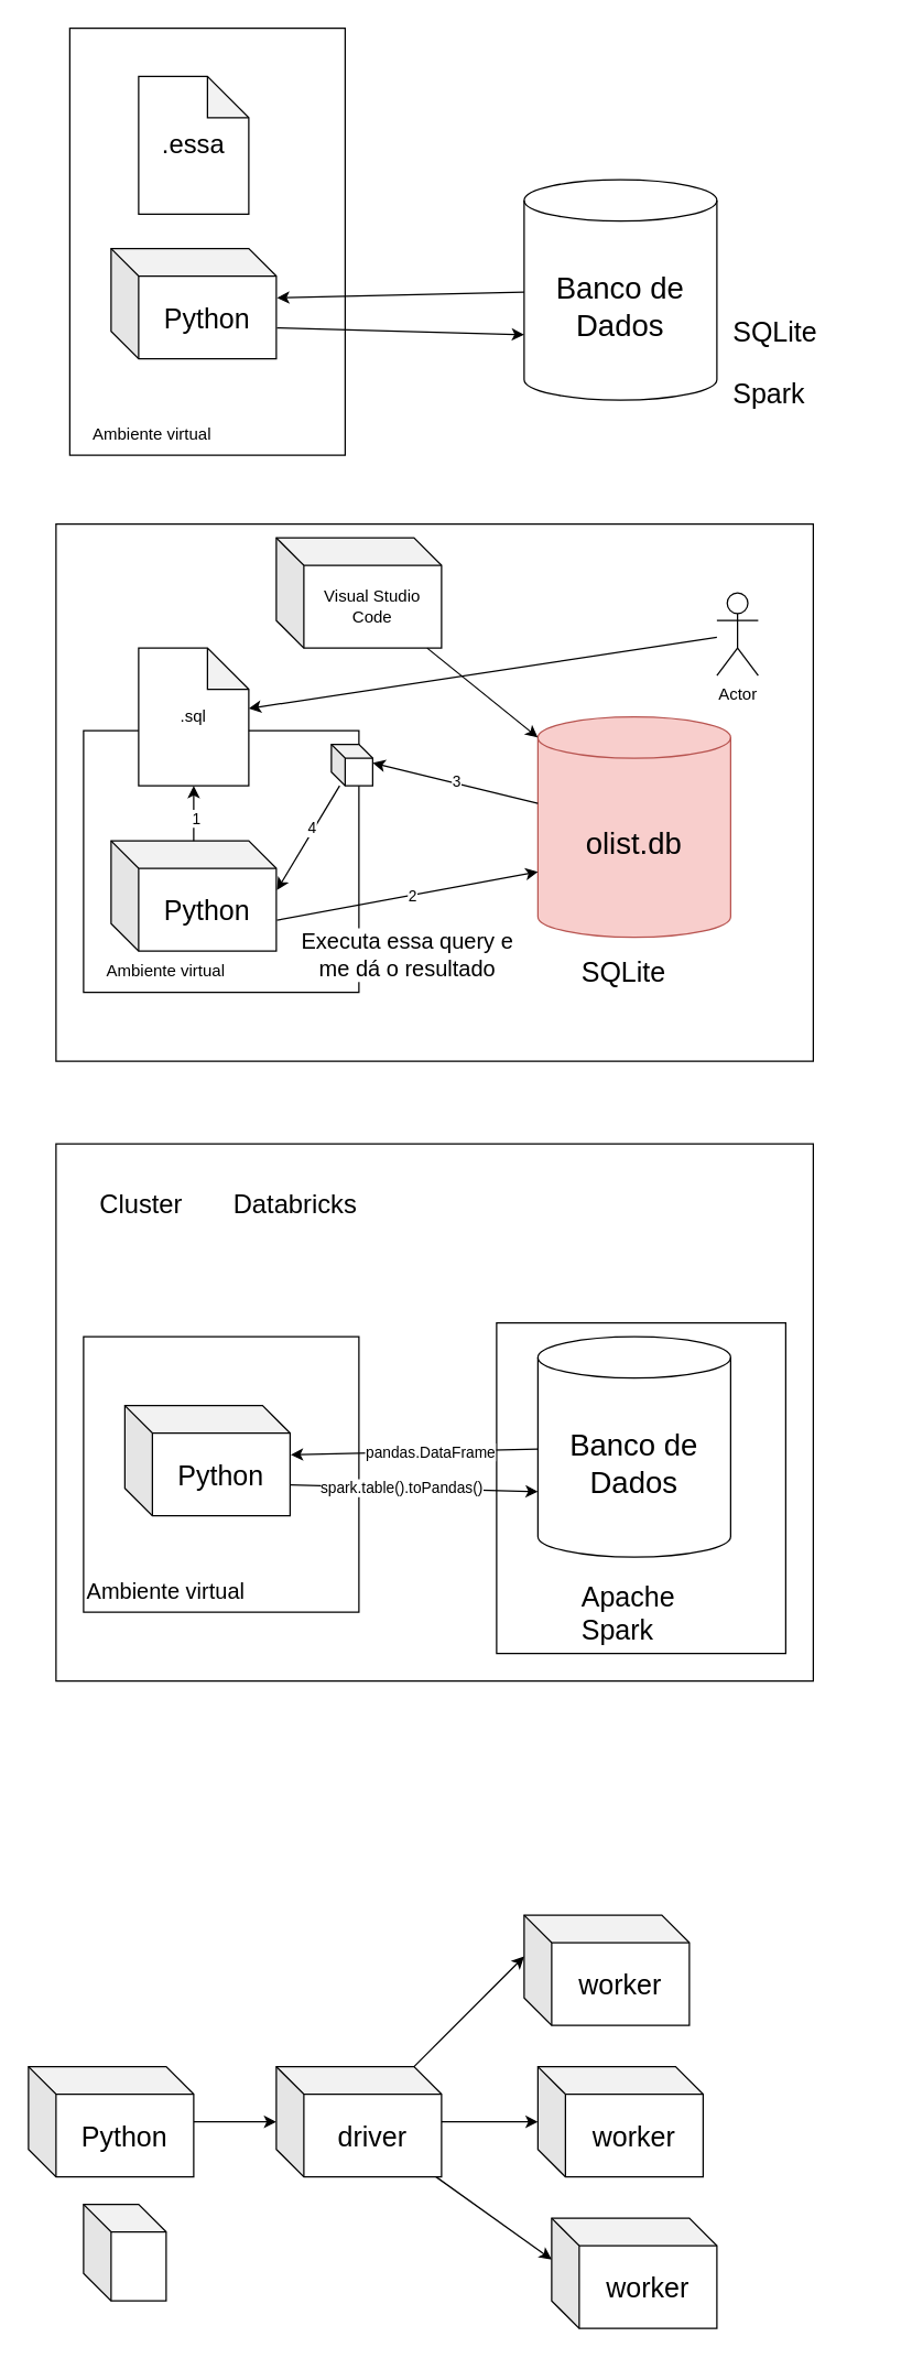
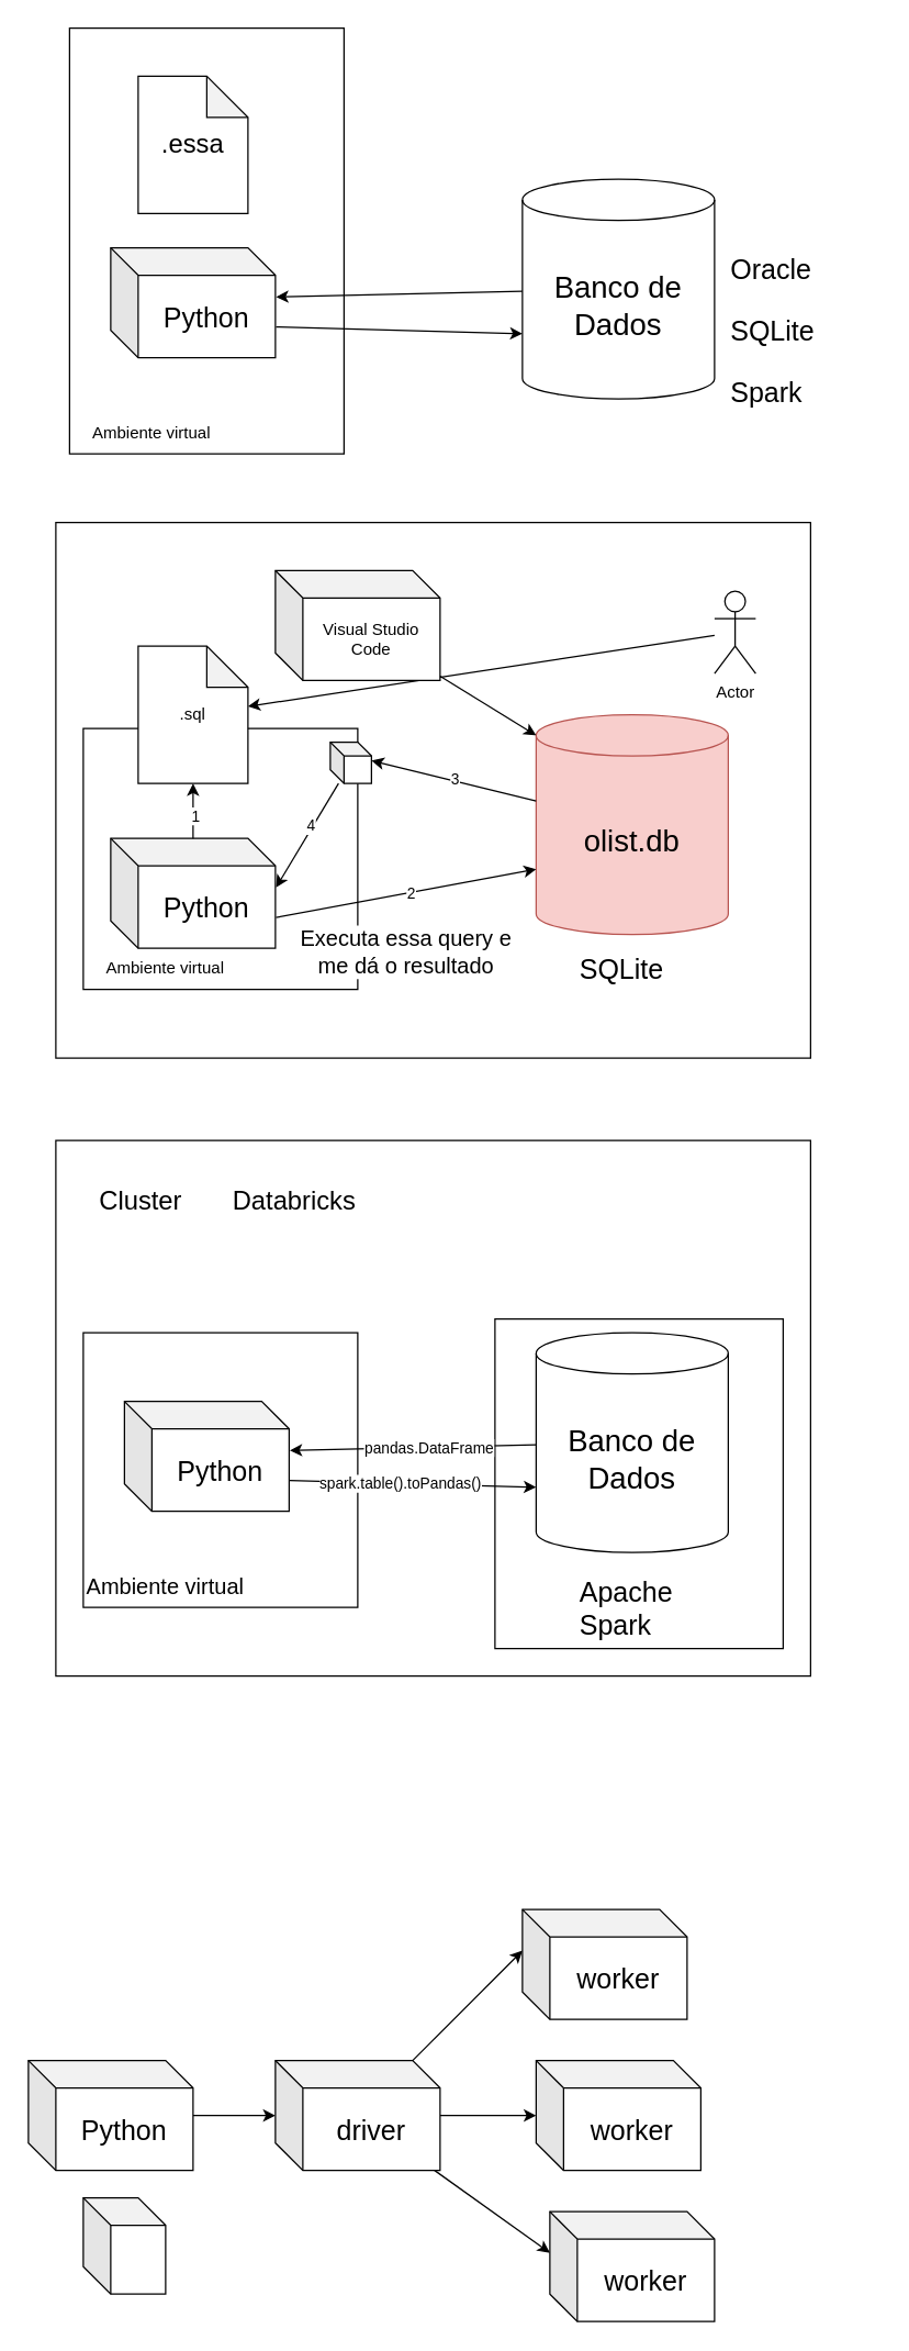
  <mxCell id="0" />
  <mxCell id="1" parent="0" />
  <mxCell id="2" value="" style="rounded=0;whiteSpace=wrap;html=1;" parent="1" vertex="1"><mxGeometry x="40" y="380" width="550" height="390" as="geometry" /></mxCell>
  <mxCell id="3" value="" style="rounded=0;whiteSpace=wrap;html=1;" parent="1" vertex="1"><mxGeometry x="50" y="20" width="200" height="310" as="geometry" /></mxCell>
  <mxCell id="4" value="&lt;font style=&quot;font-size: 20px;&quot;&gt;Python&lt;/font&gt;" style="shape=cube;whiteSpace=wrap;html=1;boundedLbl=1;backgroundOutline=1;darkOpacity=0.05;darkOpacity2=0.1;" parent="1" vertex="1"><mxGeometry x="80" y="180" width="120" height="80" as="geometry" /></mxCell>
  <mxCell id="5" value="&lt;font style=&quot;font-size: 19px;&quot;&gt;.essa&lt;/font&gt;" style="shape=note;whiteSpace=wrap;html=1;backgroundOutline=1;darkOpacity=0.05;" parent="1" vertex="1"><mxGeometry x="100" y="55" width="80" height="100" as="geometry" /></mxCell>
  <mxCell id="6" value="Ambiente virtual" style="text;html=1;align=center;verticalAlign=middle;whiteSpace=wrap;rounded=0;" parent="1" vertex="1"><mxGeometry x="50" y="300" width="120" height="30" as="geometry" /></mxCell>
  <mxCell id="7" value="&lt;font style=&quot;font-size: 22px;&quot;&gt;Banco de Dados&lt;/font&gt;" style="shape=cylinder3;whiteSpace=wrap;html=1;boundedLbl=1;backgroundOutline=1;size=15;" parent="1" vertex="1"><mxGeometry x="380" y="130" width="140" height="160" as="geometry" /></mxCell>
+ <mxCell id="8" value="&lt;font style=&quot;font-size: 20px;&quot;&gt;Oracle&lt;/font&gt;" style="text;html=1;align=left;verticalAlign=middle;whiteSpace=wrap;rounded=0;" parent="1" vertex="1"><mxGeometry x="530" y="180" width="110" height="30" as="geometry" /></mxCell>
  <mxCell id="9" value="&lt;font style=&quot;font-size: 20px;&quot;&gt;SQLite&lt;/font&gt;" style="text;html=1;align=left;verticalAlign=middle;whiteSpace=wrap;rounded=0;" parent="1" vertex="1"><mxGeometry x="530" y="225" width="110" height="30" as="geometry" /></mxCell>
  <mxCell id="10" value="&lt;font style=&quot;font-size: 20px;&quot;&gt;Spark&lt;/font&gt;" style="text;html=1;align=left;verticalAlign=middle;whiteSpace=wrap;rounded=0;" parent="1" vertex="1"><mxGeometry x="530" y="270" width="110" height="30" as="geometry" /></mxCell>
  <mxCell id="11" style="edgeStyle=none;html=1;entryX=0;entryY=0;entryDx=0;entryDy=112.5;entryPerimeter=0;exitX=1.004;exitY=0.72;exitDx=0;exitDy=0;exitPerimeter=0;" parent="1" source="4" target="7" edge="1"><mxGeometry relative="1" as="geometry" /></mxCell>
  <mxCell id="12" style="edgeStyle=none;html=1;entryX=1.004;entryY=0.447;entryDx=0;entryDy=0;entryPerimeter=0;" parent="1" source="7" target="4" edge="1"><mxGeometry relative="1" as="geometry" /></mxCell>
  <mxCell id="13" value="" style="rounded=0;whiteSpace=wrap;html=1;" parent="1" vertex="1"><mxGeometry x="60" y="530" width="200" height="190" as="geometry" /></mxCell>
  <mxCell id="14" value="&lt;font style=&quot;font-size: 20px;&quot;&gt;Python&lt;/font&gt;" style="shape=cube;whiteSpace=wrap;html=1;boundedLbl=1;backgroundOutline=1;darkOpacity=0.05;darkOpacity2=0.1;" parent="1" vertex="1"><mxGeometry x="80" y="610" width="120" height="80" as="geometry" /></mxCell>
  <mxCell id="15" value="Ambiente virtual" style="text;html=1;align=center;verticalAlign=middle;whiteSpace=wrap;rounded=0;" parent="1" vertex="1"><mxGeometry x="60" y="690" width="120" height="30" as="geometry" /></mxCell>
  <mxCell id="16" value="&lt;font style=&quot;font-size: 22px;&quot;&gt;olist.db&lt;/font&gt;" style="shape=cylinder3;whiteSpace=wrap;html=1;boundedLbl=1;backgroundOutline=1;size=15;fillColor=#f8cecc;strokeColor=#b85450;" parent="1" vertex="1"><mxGeometry x="390" y="520" width="140" height="160" as="geometry" /></mxCell>
  <mxCell id="17" value="&lt;font style=&quot;font-size: 20px;&quot;&gt;SQLite&lt;/font&gt;" style="text;html=1;align=left;verticalAlign=middle;whiteSpace=wrap;rounded=0;" parent="1" vertex="1"><mxGeometry x="420" y="690" width="110" height="30" as="geometry" /></mxCell>
  <mxCell id="18" style="edgeStyle=none;html=1;entryX=0;entryY=0;entryDx=0;entryDy=112.5;entryPerimeter=0;exitX=1.004;exitY=0.72;exitDx=0;exitDy=0;exitPerimeter=0;" parent="1" source="14" target="16" edge="1"><mxGeometry relative="1" as="geometry" /></mxCell>
  <mxCell id="19" value="&lt;font style=&quot;font-size: 16px;&quot;&gt;Executa essa query e&lt;/font&gt;&lt;div&gt;&lt;font style=&quot;font-size: 16px;&quot;&gt;me dá o resultado&lt;/font&gt;&lt;/div&gt;" style="edgeLabel;html=1;align=center;verticalAlign=middle;resizable=0;points=[];" parent="18" vertex="1" connectable="0"><mxGeometry x="-0.157" y="-1" relative="1" as="geometry"><mxPoint x="14" y="39" as="offset" /></mxGeometry></mxCell>
  <mxCell id="20" value="2" style="edgeLabel;html=1;align=center;verticalAlign=middle;resizable=0;points=[];" parent="18" vertex="1" connectable="0"><mxGeometry x="0.037" relative="1" as="geometry"><mxPoint as="offset" /></mxGeometry></mxCell>
  <mxCell id="21" style="edgeStyle=none;html=1;entryX=1.004;entryY=0.447;entryDx=0;entryDy=0;entryPerimeter=0;" parent="1" source="39" target="14" edge="1"><mxGeometry relative="1" as="geometry" /></mxCell>
  <mxCell id="22" value="4" style="edgeLabel;html=1;align=center;verticalAlign=middle;resizable=0;points=[];" parent="21" vertex="1" connectable="0"><mxGeometry x="-0.154" y="-2" relative="1" as="geometry"><mxPoint as="offset" /></mxGeometry></mxCell>
  <mxCell id="23" value="" style="rounded=0;whiteSpace=wrap;html=1;" parent="1" vertex="1"><mxGeometry x="40" y="830" width="550" height="390" as="geometry" /></mxCell>
  <mxCell id="24" value="" style="rounded=0;whiteSpace=wrap;html=1;" parent="1" vertex="1"><mxGeometry x="60" y="970" width="200" height="200" as="geometry" /></mxCell>
  <mxCell id="25" value="&lt;font style=&quot;font-size: 20px;&quot;&gt;Python&lt;/font&gt;" style="shape=cube;whiteSpace=wrap;html=1;boundedLbl=1;backgroundOutline=1;darkOpacity=0.05;darkOpacity2=0.1;" parent="1" vertex="1"><mxGeometry x="90" y="1020" width="120" height="80" as="geometry" /></mxCell>
  <mxCell id="26" value="&lt;font style=&quot;font-size: 16px;&quot;&gt;Ambiente virtual&lt;/font&gt;" style="text;html=1;align=center;verticalAlign=middle;whiteSpace=wrap;rounded=0;" parent="1" vertex="1"><mxGeometry x="60" y="1140" width="120" height="30" as="geometry" /></mxCell>
  <mxCell id="27" value="" style="rounded=0;whiteSpace=wrap;html=1;" parent="1" vertex="1"><mxGeometry x="360" y="960" width="210" height="240" as="geometry" /></mxCell>
  <mxCell id="28" value="&lt;font style=&quot;font-size: 22px;&quot;&gt;Banco de Dados&lt;/font&gt;" style="shape=cylinder3;whiteSpace=wrap;html=1;boundedLbl=1;backgroundOutline=1;size=15;" parent="1" vertex="1"><mxGeometry x="390" y="970" width="140" height="160" as="geometry" /></mxCell>
  <mxCell id="29" value="&lt;font style=&quot;font-size: 20px;&quot;&gt;Apache Spark&lt;/font&gt;" style="text;html=1;align=left;verticalAlign=middle;whiteSpace=wrap;rounded=0;" parent="1" vertex="1"><mxGeometry x="420" y="1140" width="110" height="60" as="geometry" /></mxCell>
  <mxCell id="30" style="edgeStyle=none;html=1;entryX=0;entryY=0;entryDx=0;entryDy=112.5;entryPerimeter=0;exitX=1.004;exitY=0.72;exitDx=0;exitDy=0;exitPerimeter=0;" parent="1" source="25" target="28" edge="1"><mxGeometry relative="1" as="geometry" /></mxCell>
  <mxCell id="31" value="spark.table().toPandas()" style="edgeLabel;html=1;align=center;verticalAlign=middle;resizable=0;points=[];" vertex="1" connectable="0" parent="30"><mxGeometry x="-0.443" y="-1" relative="1" as="geometry"><mxPoint x="30" as="offset" /></mxGeometry></mxCell>
  <mxCell id="32" style="edgeStyle=none;html=1;entryX=1.004;entryY=0.447;entryDx=0;entryDy=0;entryPerimeter=0;" parent="1" source="28" target="25" edge="1"><mxGeometry relative="1" as="geometry" /></mxCell>
  <mxCell id="33" value="pandas.DataFrame" style="edgeLabel;html=1;align=center;verticalAlign=middle;resizable=0;points=[];" vertex="1" connectable="0" parent="32"><mxGeometry x="-0.125" relative="1" as="geometry"><mxPoint as="offset" /></mxGeometry></mxCell>
  <mxCell id="34" value="&lt;font style=&quot;font-size: 19px;&quot;&gt;Cluster&amp;nbsp; &amp;nbsp; &amp;nbsp; &amp;nbsp;Databricks&lt;/font&gt;" style="text;html=1;align=left;verticalAlign=middle;whiteSpace=wrap;rounded=0;" parent="1" vertex="1"><mxGeometry x="70" y="860" width="300" height="30" as="geometry" /></mxCell>
  <mxCell id="35" value="Actor" style="shape=umlActor;verticalLabelPosition=bottom;verticalAlign=top;html=1;outlineConnect=0;" parent="1" vertex="1"><mxGeometry x="520" y="430" width="30" height="60" as="geometry" /></mxCell>
  <mxCell id="36" style="edgeStyle=none;html=1;" parent="1" source="35" target="42" edge="1"><mxGeometry relative="1" as="geometry" /></mxCell>
  <mxCell id="37" value="" style="edgeStyle=none;html=1;entryX=1.004;entryY=0.447;entryDx=0;entryDy=0;entryPerimeter=0;" parent="1" source="16" target="39" edge="1"><mxGeometry relative="1" as="geometry"><mxPoint x="390" y="602" as="sourcePoint" /><mxPoint x="210" y="606" as="targetPoint" /></mxGeometry></mxCell>
  <mxCell id="38" value="3" style="edgeLabel;html=1;align=center;verticalAlign=middle;resizable=0;points=[];" parent="37" vertex="1" connectable="0"><mxGeometry x="-0.019" y="-2" relative="1" as="geometry"><mxPoint x="-1" as="offset" /></mxGeometry></mxCell>
  <mxCell id="39" value="" style="shape=cube;whiteSpace=wrap;html=1;boundedLbl=1;backgroundOutline=1;darkOpacity=0.05;darkOpacity2=0.1;size=10;" parent="1" vertex="1"><mxGeometry x="240" y="540" width="30" height="30" as="geometry" /></mxCell>
- <mxCell id="40" value="Visual Studio Code" style="shape=cube;whiteSpace=wrap;html=1;boundedLbl=1;backgroundOutline=1;darkOpacity=0.05;darkOpacity2=0.1;" parent="1" vertex="1"><mxGeometry x="200" y="390" width="120" height="80" as="geometry" /></mxCell>
+ <mxCell id="40" value="Visual Studio Code" style="shape=cube;whiteSpace=wrap;html=1;boundedLbl=1;backgroundOutline=1;darkOpacity=0.05;darkOpacity2=0.1;" parent="1" vertex="1"><mxGeometry x="200" y="415" width="120" height="80" as="geometry" /></mxCell>
  <mxCell id="41" style="edgeStyle=none;html=1;entryX=0;entryY=0;entryDx=0;entryDy=15;entryPerimeter=0;" parent="1" source="40" target="16" edge="1"><mxGeometry relative="1" as="geometry" /></mxCell>
  <mxCell id="42" value=".sql" style="shape=note;whiteSpace=wrap;html=1;backgroundOutline=1;darkOpacity=0.05;" parent="1" vertex="1"><mxGeometry x="100" y="470" width="80" height="100" as="geometry" /></mxCell>
  <mxCell id="43" style="edgeStyle=none;html=1;entryX=0.5;entryY=1;entryDx=0;entryDy=0;entryPerimeter=0;" parent="1" source="14" target="42" edge="1"><mxGeometry relative="1" as="geometry" /></mxCell>
  <mxCell id="44" value="1" style="edgeLabel;html=1;align=center;verticalAlign=middle;resizable=0;points=[];" parent="43" vertex="1" connectable="0"><mxGeometry x="-0.127" y="-1" relative="1" as="geometry"><mxPoint as="offset" /></mxGeometry></mxCell>
  <mxCell id="45" style="edgeStyle=none;html=1;" edge="1" parent="1" source="46" target="51"><mxGeometry relative="1" as="geometry" /></mxCell>
  <mxCell id="46" value="&lt;font style=&quot;font-size: 20px;&quot;&gt;Python&lt;/font&gt;" style="shape=cube;whiteSpace=wrap;html=1;boundedLbl=1;backgroundOutline=1;darkOpacity=0.05;darkOpacity2=0.1;" vertex="1" parent="1"><mxGeometry x="20" y="1500" width="120" height="80" as="geometry" /></mxCell>
  <mxCell id="47" value="&lt;font style=&quot;font-size: 20px;&quot;&gt;worker&lt;/font&gt;" style="shape=cube;whiteSpace=wrap;html=1;boundedLbl=1;backgroundOutline=1;darkOpacity=0.05;darkOpacity2=0.1;" vertex="1" parent="1"><mxGeometry x="380" y="1390" width="120" height="80" as="geometry" /></mxCell>
  <mxCell id="48" value="&lt;font style=&quot;font-size: 20px;&quot;&gt;worker&lt;/font&gt;" style="shape=cube;whiteSpace=wrap;html=1;boundedLbl=1;backgroundOutline=1;darkOpacity=0.05;darkOpacity2=0.1;" vertex="1" parent="1"><mxGeometry x="390" y="1500" width="120" height="80" as="geometry" /></mxCell>
  <mxCell id="49" value="&lt;font style=&quot;font-size: 20px;&quot;&gt;worker&lt;/font&gt;" style="shape=cube;whiteSpace=wrap;html=1;boundedLbl=1;backgroundOutline=1;darkOpacity=0.05;darkOpacity2=0.1;" vertex="1" parent="1"><mxGeometry x="400" y="1610" width="120" height="80" as="geometry" /></mxCell>
  <mxCell id="50" style="edgeStyle=none;html=1;" edge="1" parent="1" source="51" target="48"><mxGeometry relative="1" as="geometry" /></mxCell>
  <mxCell id="51" value="&lt;font style=&quot;font-size: 20px;&quot;&gt;driver&lt;/font&gt;" style="shape=cube;whiteSpace=wrap;html=1;boundedLbl=1;backgroundOutline=1;darkOpacity=0.05;darkOpacity2=0.1;" vertex="1" parent="1"><mxGeometry x="200" y="1500" width="120" height="80" as="geometry" /></mxCell>
  <mxCell id="52" style="edgeStyle=none;html=1;entryX=0;entryY=0;entryDx=0;entryDy=30;entryPerimeter=0;" edge="1" parent="1" source="51" target="47"><mxGeometry relative="1" as="geometry" /></mxCell>
  <mxCell id="53" style="edgeStyle=none;html=1;" edge="1" parent="1" source="51"><mxGeometry relative="1" as="geometry"><mxPoint x="400" y="1640" as="targetPoint" /></mxGeometry></mxCell>
  <mxCell id="54" value="" style="shape=cube;whiteSpace=wrap;html=1;boundedLbl=1;backgroundOutline=1;darkOpacity=0.05;darkOpacity2=0.1;" vertex="1" parent="1"><mxGeometry x="60" y="1600" width="60" height="70" as="geometry" /></mxCell>
